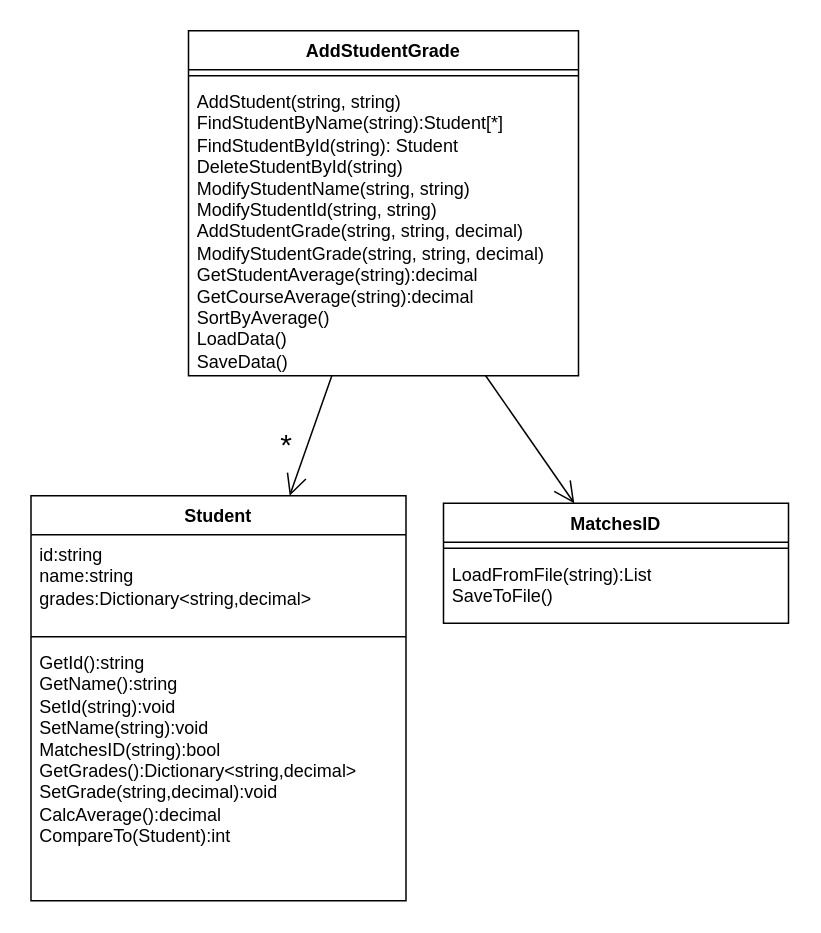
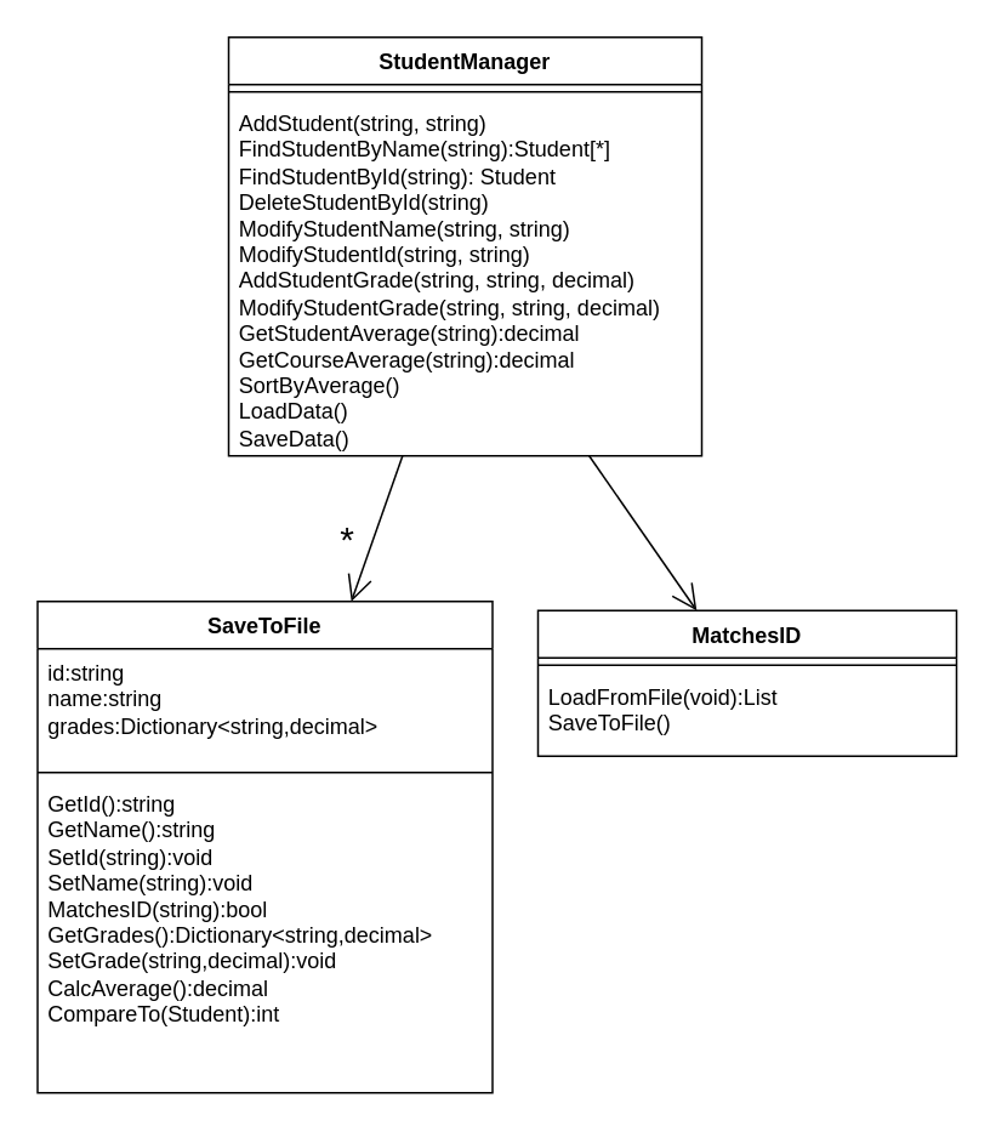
  <mxCell id="0" />
  <mxCell id="1" parent="0" />
  <mxCell id="2" value="MatchesID" style="swimlane;fontStyle=1;align=center;verticalAlign=top;childLayout=stackLayout;horizontal=1;startSize=26;horizontalStack=0;resizeParent=1;resizeParentMax=0;resizeLast=0;collapsible=1;marginBottom=0;whiteSpace=wrap;html=1;fillColor=default;" parent="1" vertex="1"><mxGeometry x="295" y="335" width="230" height="80" as="geometry" /></mxCell>
  <mxCell id="3" value="" style="line;strokeWidth=1;fillColor=none;align=left;verticalAlign=middle;spacingTop=-1;spacingLeft=3;spacingRight=3;rotatable=0;labelPosition=right;points=[];portConstraint=eastwest;strokeColor=inherit;" parent="2" vertex="1"><mxGeometry y="26" width="230" height="8" as="geometry" /></mxCell>
- <mxCell id="4" value="LoadFromFile(string):List&lt;div&gt;SaveToFile()&lt;/div&gt;" style="text;strokeColor=none;fillColor=none;align=left;verticalAlign=top;spacingLeft=4;spacingRight=4;overflow=hidden;rotatable=0;points=[[0,0.5],[1,0.5]];portConstraint=eastwest;whiteSpace=wrap;html=1;" parent="2" vertex="1"><mxGeometry y="34" width="230" height="46" as="geometry" /></mxCell>
- <mxCell id="5" value="AddStudentGrade" style="swimlane;fontStyle=1;align=center;verticalAlign=top;childLayout=stackLayout;horizontal=1;startSize=26;horizontalStack=0;resizeParent=1;resizeParentMax=0;resizeLast=0;collapsible=1;marginBottom=0;whiteSpace=wrap;html=1;" parent="1" vertex="1"><mxGeometry x="125" y="20" width="260" height="230" as="geometry" /></mxCell>
+ <mxCell id="4" value="LoadFromFile(void):List&lt;div&gt;SaveToFile()&lt;/div&gt;" style="text;strokeColor=none;fillColor=none;align=left;verticalAlign=top;spacingLeft=4;spacingRight=4;overflow=hidden;rotatable=0;points=[[0,0.5],[1,0.5]];portConstraint=eastwest;whiteSpace=wrap;html=1;" parent="2" vertex="1"><mxGeometry y="34" width="230" height="46" as="geometry" /></mxCell>
+ <mxCell id="5" value="StudentManager" style="swimlane;fontStyle=1;align=center;verticalAlign=top;childLayout=stackLayout;horizontal=1;startSize=26;horizontalStack=0;resizeParent=1;resizeParentMax=0;resizeLast=0;collapsible=1;marginBottom=0;whiteSpace=wrap;html=1;" parent="1" vertex="1"><mxGeometry x="125" y="20" width="260" height="230" as="geometry" /></mxCell>
  <mxCell id="6" value="" style="line;strokeWidth=1;fillColor=none;align=left;verticalAlign=middle;spacingTop=-1;spacingLeft=3;spacingRight=3;rotatable=0;labelPosition=right;points=[];portConstraint=eastwest;strokeColor=inherit;" parent="5" vertex="1"><mxGeometry y="26" width="260" height="8" as="geometry" /></mxCell>
  <mxCell id="7" value="AddStudent(string, string)&lt;div&gt;FindStudentByName(string):Student[*]&lt;/div&gt;&lt;div&gt;FindStudentById(string): Student&lt;/div&gt;&lt;div&gt;DeleteStudentById(string)&lt;/div&gt;&lt;div&gt;ModifyStudentName(string, string)&lt;/div&gt;&lt;div&gt;ModifyStudentId(string, string)&lt;/div&gt;&lt;div&gt;&lt;font&gt;AddStudentGrade(string, string, decimal)&lt;/font&gt;&lt;/div&gt;&lt;div&gt;&lt;font&gt;ModifyStudentGrade(string, string, decimal)&lt;/font&gt;&lt;/div&gt;&lt;div&gt;&lt;font&gt;GetStudentAverage(string):decimal&lt;/font&gt;&lt;/div&gt;&lt;div&gt;&lt;font&gt;GetCourseAverage(string):decimal&lt;/font&gt;&lt;/div&gt;&lt;div&gt;&lt;font&gt;SortByAverage()&lt;/font&gt;&lt;/div&gt;&lt;div&gt;&lt;font&gt;LoadData()&lt;/font&gt;&lt;/div&gt;&lt;div&gt;&lt;font&gt;SaveData()&lt;/font&gt;&lt;/div&gt;" style="text;strokeColor=none;fillColor=none;align=left;verticalAlign=top;spacingLeft=4;spacingRight=4;overflow=hidden;rotatable=0;points=[[0,0.5],[1,0.5]];portConstraint=eastwest;whiteSpace=wrap;html=1;" parent="5" vertex="1"><mxGeometry y="34" width="260" height="196" as="geometry" /></mxCell>
  <mxCell id="8" value="" style="endArrow=open;endFill=1;endSize=12;html=1;rounded=0;" parent="1" source="7" target="9" edge="1"><mxGeometry width="160" relative="1" as="geometry"><mxPoint x="115" y="300" as="sourcePoint" /><mxPoint x="25" y="300" as="targetPoint" /></mxGeometry></mxCell>
- <mxCell id="9" value="Student" style="swimlane;fontStyle=1;align=center;verticalAlign=top;childLayout=stackLayout;horizontal=1;startSize=26;horizontalStack=0;resizeParent=1;resizeParentMax=0;resizeLast=0;collapsible=1;marginBottom=0;whiteSpace=wrap;html=1;" parent="1" vertex="1"><mxGeometry x="20" y="330" width="250" height="270" as="geometry"><mxRectangle x="320" y="585" width="80" height="30" as="alternateBounds" /></mxGeometry></mxCell>
+ <mxCell id="9" value="SaveToFile" style="swimlane;fontStyle=1;align=center;verticalAlign=top;childLayout=stackLayout;horizontal=1;startSize=26;horizontalStack=0;resizeParent=1;resizeParentMax=0;resizeLast=0;collapsible=1;marginBottom=0;whiteSpace=wrap;html=1;" parent="1" vertex="1"><mxGeometry x="20" y="330" width="250" height="270" as="geometry"><mxRectangle x="320" y="585" width="80" height="30" as="alternateBounds" /></mxGeometry></mxCell>
  <mxCell id="10" value="id:string&lt;div&gt;name:string&lt;/div&gt;&lt;div&gt;&lt;font style=&quot;color: light-dark(rgb(0, 0, 0), rgb(0, 74, 74));&quot;&gt;grades:Dictionary&amp;lt;string,decimal&amp;gt;&lt;/font&gt;&lt;/div&gt;" style="text;strokeColor=none;fillColor=none;align=left;verticalAlign=top;spacingLeft=4;spacingRight=4;overflow=hidden;rotatable=0;points=[[0,0.5],[1,0.5]];portConstraint=eastwest;whiteSpace=wrap;html=1;" parent="9" vertex="1"><mxGeometry y="26" width="250" height="64" as="geometry" /></mxCell>
  <mxCell id="11" value="" style="line;strokeWidth=1;fillColor=none;align=left;verticalAlign=middle;spacingTop=-1;spacingLeft=3;spacingRight=3;rotatable=0;labelPosition=right;points=[];portConstraint=eastwest;strokeColor=inherit;" parent="9" vertex="1"><mxGeometry y="90" width="250" height="8" as="geometry" /></mxCell>
  <mxCell id="12" value="GetId():string&lt;div&gt;GetName():string&lt;/div&gt;&lt;div&gt;SetId(string):void&lt;/div&gt;&lt;div&gt;SetName(string):void&lt;/div&gt;&lt;div&gt;MatchesID(string):bool&lt;/div&gt;&lt;div&gt;&lt;font&gt;&lt;font style=&quot;color: rgb(0, 0, 0);&quot;&gt;GetGrades()&lt;/font&gt;:&lt;span style=&quot;background-color: transparent;&quot;&gt;&lt;font style=&quot;color: rgb(0, 0, 0);&quot;&gt;Dictionary&amp;lt;string,decimal&amp;gt;&lt;/font&gt;&lt;/span&gt;&lt;/font&gt;&lt;/div&gt;&lt;div&gt;&lt;span style=&quot;background-color: transparent; color: rgb(0, 0, 255);&quot;&gt;&lt;font style=&quot;color: rgb(0, 0, 0);&quot;&gt;SetGrade(string,decimal):void&lt;/font&gt;&lt;/span&gt;&lt;/div&gt;&lt;div&gt;&lt;span style=&quot;background-color: transparent; color: rgb(0, 0, 255);&quot;&gt;&lt;font style=&quot;color: rgb(0, 0, 0);&quot;&gt;CalcAverage():decimal&lt;/font&gt;&lt;/span&gt;&lt;/div&gt;&lt;div&gt;&lt;span style=&quot;background-color: transparent; color: rgb(0, 0, 255);&quot;&gt;&lt;font style=&quot;color: rgb(0, 0, 0);&quot;&gt;CompareTo(Student):int&lt;/font&gt;&lt;/span&gt;&lt;/div&gt;" style="text;strokeColor=none;fillColor=none;align=left;verticalAlign=top;spacingLeft=4;spacingRight=4;overflow=hidden;rotatable=0;points=[[0,0.5],[1,0.5]];portConstraint=eastwest;whiteSpace=wrap;html=1;" parent="9" vertex="1"><mxGeometry y="98" width="250" height="172" as="geometry" /></mxCell>
  <mxCell id="13" value="&lt;font style=&quot;font-size: 20px;&quot;&gt;*&lt;/font&gt;" style="text;html=1;align=center;verticalAlign=middle;resizable=0;points=[];autosize=1;strokeColor=none;fillColor=none;" parent="1" vertex="1"><mxGeometry x="175" y="275" width="30" height="40" as="geometry" /></mxCell>
  <mxCell id="14" value="" style="endArrow=open;endFill=1;endSize=12;html=1;rounded=0;" parent="1" source="7" target="2" edge="1"><mxGeometry width="160" relative="1" as="geometry"><mxPoint x="115" y="130" as="sourcePoint" /><mxPoint x="145" y="110" as="targetPoint" /></mxGeometry></mxCell>
